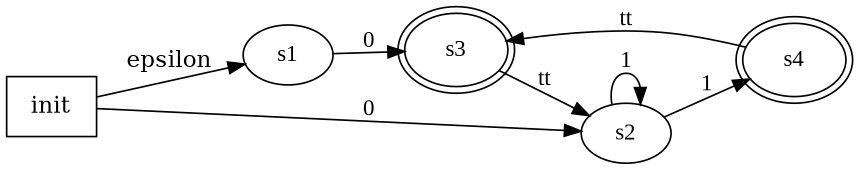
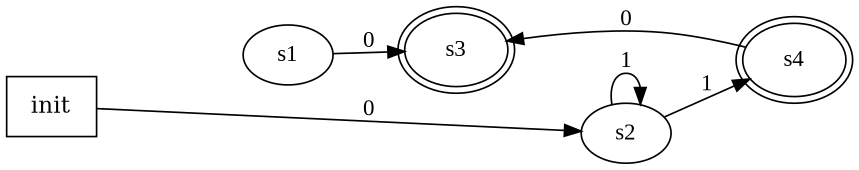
  digraph {
    rankdir=LR
    node [peripheries=1 shape=ellipse fontname=TimesNewRoman]
    edge [fontname=TimesNewRoman]
    init [shape=plaintext fontname=""]
    n2 [label=s1]
    n3 [label=s2]
    n4 [label=s3 peripheries=2]
    n5 [label=s4 peripheries=2]
-   init -> n2 [label=epsilon fontname=""]
    init -> n3 [label=0]
    n2 -> n4 [label=0]
    n3 -> n3 [label=1]
    n3 -> n5 [label=1]
-   n4 -> n3 [label=tt]
-   n5 -> n4 [label=tt]
+   n5 -> n4 [label=0]
  }
